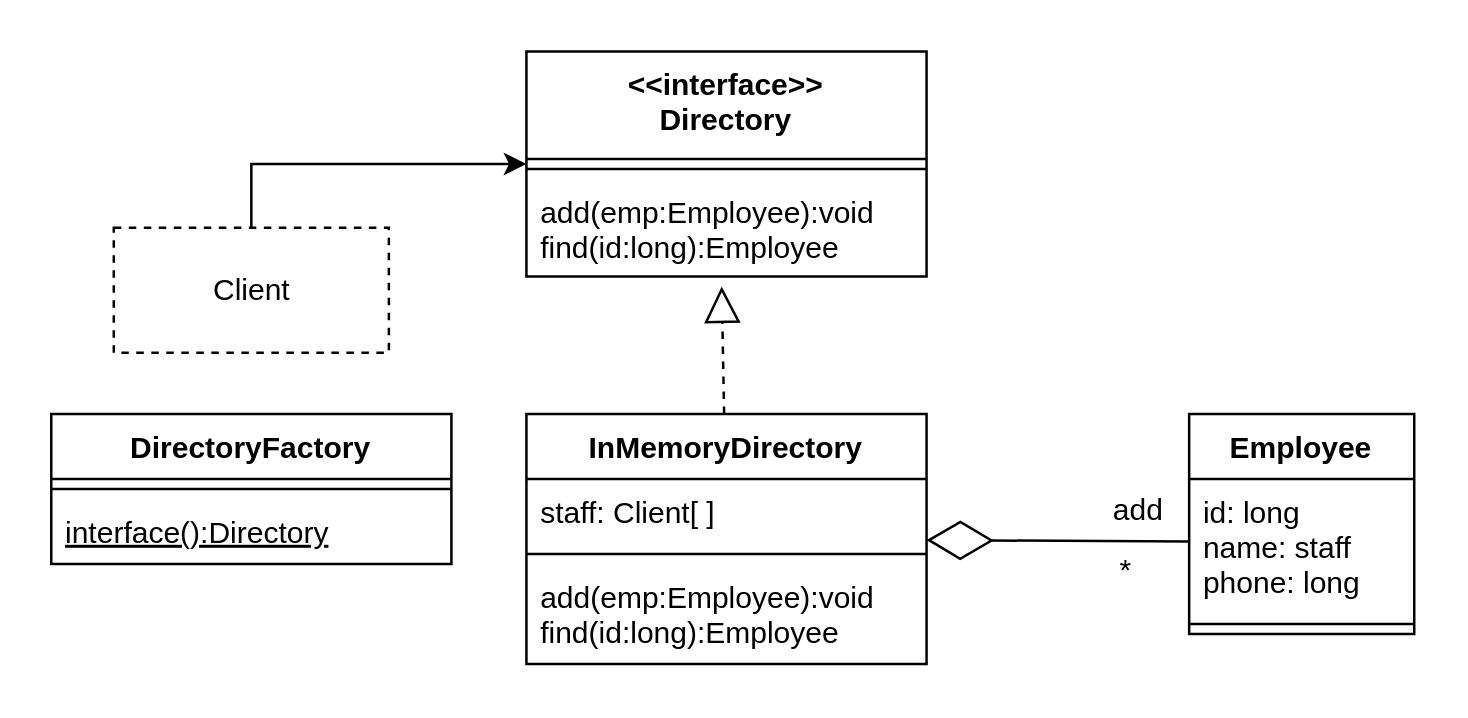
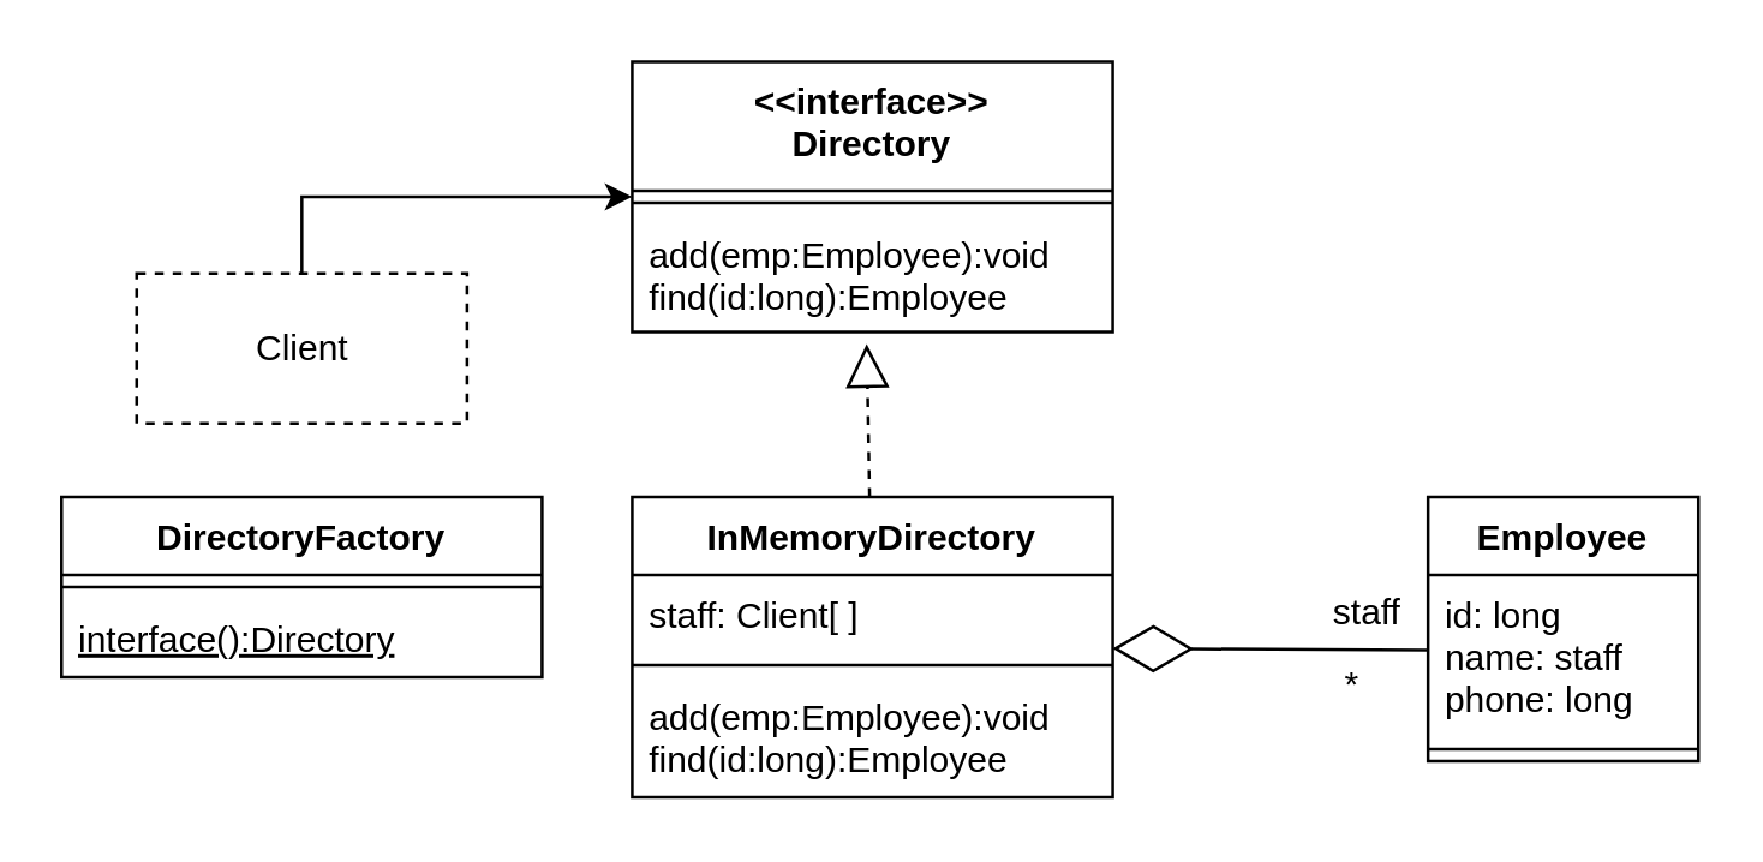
  <mxCell id="0" />
  <mxCell id="1" parent="0" />
  <mxCell id="2" value="&lt;&lt;interface&gt;&gt;&#10;Directory" style="swimlane;fontStyle=1;align=center;verticalAlign=top;childLayout=stackLayout;horizontal=1;startSize=43;horizontalStack=0;resizeParent=1;resizeParentMax=0;resizeLast=0;collapsible=1;marginBottom=0;" vertex="1" parent="1"><mxGeometry x="210" y="20" width="160" height="90" as="geometry" /></mxCell>
  <mxCell id="3" value="" style="line;strokeWidth=1;fillColor=none;align=left;verticalAlign=middle;spacingTop=-1;spacingLeft=3;spacingRight=3;rotatable=0;labelPosition=right;points=[];portConstraint=eastwest;" vertex="1" parent="2"><mxGeometry y="43" width="160" height="8" as="geometry" /></mxCell>
  <mxCell id="4" value="add(emp:Employee):void&#10;find(id:long):Employee" style="text;strokeColor=none;fillColor=none;align=left;verticalAlign=top;spacingLeft=4;spacingRight=4;overflow=hidden;rotatable=0;points=[[0,0.5],[1,0.5]];portConstraint=eastwest;" vertex="1" parent="2"><mxGeometry y="51" width="160" height="39" as="geometry" /></mxCell>
  <mxCell id="5" value="InMemoryDirectory" style="swimlane;fontStyle=1;align=center;verticalAlign=top;childLayout=stackLayout;horizontal=1;startSize=26;horizontalStack=0;resizeParent=1;resizeParentMax=0;resizeLast=0;collapsible=1;marginBottom=0;" vertex="1" parent="1"><mxGeometry x="210" y="165" width="160" height="100" as="geometry" /></mxCell>
  <mxCell id="6" value="staff: Client[ ]" style="text;strokeColor=none;fillColor=none;align=left;verticalAlign=top;spacingLeft=4;spacingRight=4;overflow=hidden;rotatable=0;points=[[0,0.5],[1,0.5]];portConstraint=eastwest;" vertex="1" parent="5"><mxGeometry y="26" width="160" height="26" as="geometry" /></mxCell>
  <mxCell id="7" value="" style="line;strokeWidth=1;fillColor=none;align=left;verticalAlign=middle;spacingTop=-1;spacingLeft=3;spacingRight=3;rotatable=0;labelPosition=right;points=[];portConstraint=eastwest;" vertex="1" parent="5"><mxGeometry y="52" width="160" height="8" as="geometry" /></mxCell>
  <mxCell id="8" value="add(emp:Employee):void&#10;find(id:long):Employee&#10;" style="text;strokeColor=none;fillColor=none;align=left;verticalAlign=top;spacingLeft=4;spacingRight=4;overflow=hidden;rotatable=0;points=[[0,0.5],[1,0.5]];portConstraint=eastwest;" vertex="1" parent="5"><mxGeometry y="60" width="160" height="40" as="geometry" /></mxCell>
  <mxCell id="9" value="" style="endArrow=block;dashed=1;endFill=0;endSize=12;html=1;entryX=0.488;entryY=1.103;entryDx=0;entryDy=0;entryPerimeter=0;" edge="1" parent="1" source="5" target="4"><mxGeometry width="160" relative="1" as="geometry"><mxPoint x="200" y="286" as="sourcePoint" /><mxPoint x="360" y="286" as="targetPoint" /></mxGeometry></mxCell>
  <mxCell id="10" value="DirectoryFactory" style="swimlane;fontStyle=1;align=center;verticalAlign=top;childLayout=stackLayout;horizontal=1;startSize=26;horizontalStack=0;resizeParent=1;resizeParentMax=0;resizeLast=0;collapsible=1;marginBottom=0;" vertex="1" parent="1"><mxGeometry x="20" y="165" width="160" height="60" as="geometry" /></mxCell>
  <mxCell id="11" value="" style="line;strokeWidth=1;fillColor=none;align=left;verticalAlign=middle;spacingTop=-1;spacingLeft=3;spacingRight=3;rotatable=0;labelPosition=right;points=[];portConstraint=eastwest;" vertex="1" parent="10"><mxGeometry y="26" width="160" height="8" as="geometry" /></mxCell>
  <mxCell id="12" value="interface():Directory" style="text;strokeColor=none;fillColor=none;align=left;verticalAlign=top;spacingLeft=4;spacingRight=4;overflow=hidden;rotatable=0;points=[[0,0.5],[1,0.5]];portConstraint=eastwest;fontStyle=4" vertex="1" parent="10"><mxGeometry y="34" width="160" height="26" as="geometry" /></mxCell>
  <mxCell id="13" value="Employee" style="swimlane;fontStyle=1;align=center;verticalAlign=top;childLayout=stackLayout;horizontal=1;startSize=26;horizontalStack=0;resizeParent=1;resizeParentMax=0;resizeLast=0;collapsible=1;marginBottom=0;" vertex="1" parent="1"><mxGeometry x="475" y="165" width="90" height="88" as="geometry" /></mxCell>
  <mxCell id="14" value="id: long&#10;name: staff&#10;phone: long&#10;" style="text;strokeColor=none;fillColor=none;align=left;verticalAlign=top;spacingLeft=4;spacingRight=4;overflow=hidden;rotatable=0;points=[[0,0.5],[1,0.5]];portConstraint=eastwest;" vertex="1" parent="13"><mxGeometry y="26" width="90" height="54" as="geometry" /></mxCell>
  <mxCell id="15" value="" style="line;strokeWidth=1;fillColor=none;align=left;verticalAlign=middle;spacingTop=-1;spacingLeft=3;spacingRight=3;rotatable=0;labelPosition=right;points=[];portConstraint=eastwest;" vertex="1" parent="13"><mxGeometry y="80" width="90" height="8" as="geometry" /></mxCell>
  <mxCell id="16" value="" style="endArrow=diamondThin;endFill=0;endSize=24;html=1;" edge="1" parent="1" target="5"><mxGeometry width="160" relative="1" as="geometry"><mxPoint x="475" y="216" as="sourcePoint" /><mxPoint x="360" y="316" as="targetPoint" /></mxGeometry></mxCell>
  <mxCell id="17" style="edgeStyle=orthogonalEdgeStyle;rounded=0;orthogonalLoop=1;jettySize=auto;html=1;entryX=0;entryY=0.5;entryDx=0;entryDy=0;" edge="1" parent="1" source="18" target="2"><mxGeometry relative="1" as="geometry"><Array as="points"><mxPoint x="100" y="65" /></Array></mxGeometry></mxCell>
  <mxCell id="18" value="Client" style="html=1;dashed=1;" vertex="1" parent="1"><mxGeometry x="45" y="90.5" width="110" height="50" as="geometry" /></mxCell>
- <mxCell id="19" value="add" style="text;html=1;strokeColor=none;fillColor=none;align=center;verticalAlign=middle;whiteSpace=wrap;rounded=0;" vertex="1" parent="1"><mxGeometry x="435" y="194" width="40" height="20" as="geometry" /></mxCell>
+ <mxCell id="19" value="staff" style="text;html=1;strokeColor=none;fillColor=none;align=center;verticalAlign=middle;whiteSpace=wrap;rounded=0;" vertex="1" parent="1"><mxGeometry x="435" y="194" width="40" height="20" as="geometry" /></mxCell>
  <mxCell id="20" value="*" style="text;html=1;strokeColor=none;fillColor=none;align=center;verticalAlign=middle;whiteSpace=wrap;rounded=0;" vertex="1" parent="1"><mxGeometry x="430" y="218" width="40" height="20" as="geometry" /></mxCell>
